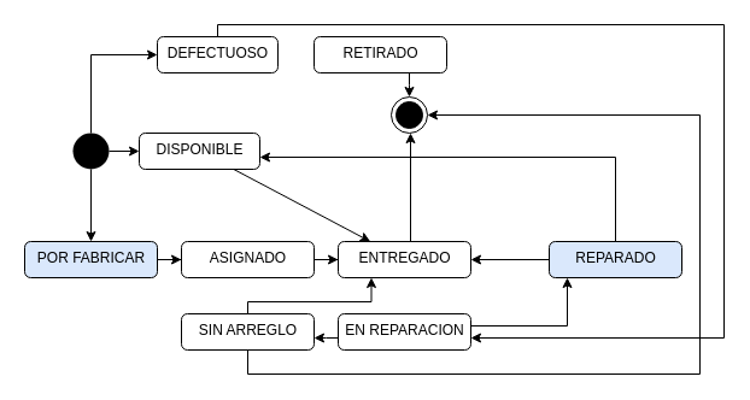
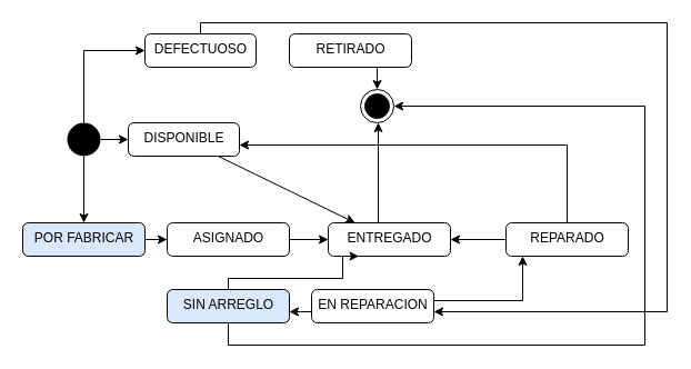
  <mxCell id="0" />
  <mxCell id="1" parent="0" />
  <mxCell id="2" style="edgeStyle=orthogonalEdgeStyle;rounded=0;orthogonalLoop=1;jettySize=auto;html=1;entryX=0.5;entryY=0;entryDx=0;entryDy=0;" parent="1" source="5" target="7" edge="1"><mxGeometry relative="1" as="geometry" /></mxCell>
  <mxCell id="3" style="edgeStyle=orthogonalEdgeStyle;rounded=0;orthogonalLoop=1;jettySize=auto;html=1;" edge="1" parent="1" source="5" target="22"><mxGeometry relative="1" as="geometry" /></mxCell>
  <mxCell id="4" style="edgeStyle=orthogonalEdgeStyle;rounded=0;orthogonalLoop=1;jettySize=auto;html=1;" edge="1" parent="1" source="5" target="24"><mxGeometry relative="1" as="geometry"><Array as="points"><mxPoint x="75" y="45" /></Array></mxGeometry></mxCell>
  <mxCell id="5" value="" style="ellipse;fillColor=#000000;strokeColor=none;" parent="1" vertex="1"><mxGeometry x="60" y="110" width="30" height="30" as="geometry" /></mxCell>
  <mxCell id="6" style="edgeStyle=orthogonalEdgeStyle;rounded=0;orthogonalLoop=1;jettySize=auto;html=1;" parent="1" source="7" target="9" edge="1"><mxGeometry relative="1" as="geometry" /></mxCell>
  <mxCell id="7" value="POR FABRICAR" style="html=1;align=center;verticalAlign=top;rounded=1;absoluteArcSize=1;arcSize=10;dashed=0;fillColor=#dae8fc;" parent="1" vertex="1"><mxGeometry x="20" y="200" width="110" height="30" as="geometry" /></mxCell>
  <mxCell id="8" style="edgeStyle=orthogonalEdgeStyle;rounded=0;orthogonalLoop=1;jettySize=auto;html=1;" parent="1" source="9" target="10" edge="1"><mxGeometry relative="1" as="geometry" /></mxCell>
  <mxCell id="9" value="ASIGNADO" style="html=1;align=center;verticalAlign=top;rounded=1;absoluteArcSize=1;arcSize=10;dashed=0;" parent="1" vertex="1"><mxGeometry x="150" y="200" width="110" height="30" as="geometry" /></mxCell>
- <mxCell id="10" value="ENTREGADO" style="html=1;align=center;verticalAlign=top;rounded=1;absoluteArcSize=1;arcSize=10;dashed=0;" parent="1" vertex="1"><mxGeometry x="280" y="200" width="110" height="30" as="geometry" /></mxCell>
+ <mxCell id="10" value="ENTREGADO" style="html=1;align=center;verticalAlign=top;rounded=1;absoluteArcSize=1;arcSize=10;dashed=0;" parent="1" vertex="1"><mxGeometry x="295" y="200" width="110" height="30" as="geometry" /></mxCell>
  <mxCell id="11" style="edgeStyle=orthogonalEdgeStyle;rounded=0;orthogonalLoop=1;jettySize=auto;html=1;" parent="1" source="13" target="16" edge="1"><mxGeometry relative="1" as="geometry"><Array as="points"><mxPoint x="470" y="270" /></Array></mxGeometry></mxCell>
  <mxCell id="12" style="edgeStyle=orthogonalEdgeStyle;rounded=0;orthogonalLoop=1;jettySize=auto;html=1;" parent="1" source="13" target="20" edge="1"><mxGeometry relative="1" as="geometry"><Array as="points"><mxPoint x="270" y="280" /><mxPoint x="270" y="280" /></Array></mxGeometry></mxCell>
  <mxCell id="13" value="EN REPARACION" style="html=1;align=center;verticalAlign=top;rounded=1;absoluteArcSize=1;arcSize=10;dashed=0;" parent="1" vertex="1"><mxGeometry x="280" y="260" width="110" height="30" as="geometry" /></mxCell>
  <mxCell id="14" style="edgeStyle=orthogonalEdgeStyle;rounded=0;orthogonalLoop=1;jettySize=auto;html=1;" parent="1" source="16" target="10" edge="1"><mxGeometry relative="1" as="geometry" /></mxCell>
  <mxCell id="15" style="edgeStyle=orthogonalEdgeStyle;rounded=0;orthogonalLoop=1;jettySize=auto;html=1;" edge="1" parent="1" source="16" target="22"><mxGeometry relative="1" as="geometry"><Array as="points"><mxPoint x="510" y="130" /></Array></mxGeometry></mxCell>
- <mxCell id="16" value="REPARADO" style="html=1;align=center;verticalAlign=top;rounded=1;absoluteArcSize=1;arcSize=10;dashed=0;fillColor=#dae8fc;" parent="1" vertex="1"><mxGeometry x="455" y="200" width="110" height="30" as="geometry" /></mxCell>
+ <mxCell id="16" value="REPARADO" style="html=1;align=center;verticalAlign=top;rounded=1;absoluteArcSize=1;arcSize=10;dashed=0;" parent="1" vertex="1"><mxGeometry x="455" y="200" width="110" height="30" as="geometry" /></mxCell>
  <mxCell id="17" style="edgeStyle=orthogonalEdgeStyle;rounded=0;orthogonalLoop=1;jettySize=auto;html=1;exitX=0.5;exitY=0;exitDx=0;exitDy=0;" parent="1" source="10" target="27" edge="1"><mxGeometry relative="1" as="geometry"><mxPoint x="340" y="110" as="targetPoint" /><Array as="points"><mxPoint x="340" y="200" /></Array></mxGeometry></mxCell>
  <mxCell id="18" style="edgeStyle=orthogonalEdgeStyle;rounded=0;orthogonalLoop=1;jettySize=auto;html=1;entryX=0.25;entryY=1;entryDx=0;entryDy=0;" edge="1" parent="1" source="20" target="10"><mxGeometry relative="1" as="geometry"><Array as="points"><mxPoint x="205" y="250" /><mxPoint x="308" y="250" /></Array></mxGeometry></mxCell>
  <mxCell id="19" style="edgeStyle=orthogonalEdgeStyle;rounded=0;orthogonalLoop=1;jettySize=auto;html=1;entryX=1;entryY=0.5;entryDx=0;entryDy=0;" edge="1" parent="1" source="20" target="27"><mxGeometry relative="1" as="geometry"><Array as="points"><mxPoint x="205" y="310" /><mxPoint x="580" y="310" /><mxPoint x="580" y="95" /></Array></mxGeometry></mxCell>
- <mxCell id="20" value="SIN ARREGLO" style="html=1;align=center;verticalAlign=top;rounded=1;absoluteArcSize=1;arcSize=10;dashed=0;" parent="1" vertex="1"><mxGeometry x="150" y="260" width="110" height="30" as="geometry" /></mxCell>
+ <mxCell id="20" value="SIN ARREGLO" style="html=1;align=center;verticalAlign=top;rounded=1;absoluteArcSize=1;arcSize=10;dashed=0;fillColor=#dae8fc;" parent="1" vertex="1"><mxGeometry x="150" y="260" width="110" height="30" as="geometry" /></mxCell>
  <mxCell id="21" style="rounded=0;orthogonalLoop=1;jettySize=auto;html=1;" parent="1" source="22" target="10" edge="1"><mxGeometry relative="1" as="geometry" /></mxCell>
  <mxCell id="22" value="DISPONIBLE" style="html=1;align=center;verticalAlign=top;rounded=1;absoluteArcSize=1;arcSize=10;dashed=0;" parent="1" vertex="1"><mxGeometry x="115" y="110" width="100" height="30" as="geometry" /></mxCell>
  <mxCell id="23" style="edgeStyle=orthogonalEdgeStyle;rounded=0;orthogonalLoop=1;jettySize=auto;html=1;" edge="1" parent="1" source="24" target="13"><mxGeometry relative="1" as="geometry"><Array as="points"><mxPoint x="180" y="20" /><mxPoint x="600" y="20" /><mxPoint x="600" y="280" /></Array></mxGeometry></mxCell>
  <mxCell id="24" value="DEFECTUOSO" style="html=1;align=center;verticalAlign=top;rounded=1;absoluteArcSize=1;arcSize=10;dashed=0;" parent="1" vertex="1"><mxGeometry x="130" y="30" width="100" height="30" as="geometry" /></mxCell>
  <mxCell id="25" value="" style="edgeStyle=orthogonalEdgeStyle;rounded=0;orthogonalLoop=1;jettySize=auto;html=1;" parent="1" source="26" target="27" edge="1"><mxGeometry relative="1" as="geometry"><mxPoint x="495" y="370" as="targetPoint" /><Array as="points"><mxPoint x="339" y="70" /><mxPoint x="339" y="70" /></Array></mxGeometry></mxCell>
  <mxCell id="26" value="RETIRADO" style="html=1;align=center;verticalAlign=top;rounded=1;absoluteArcSize=1;arcSize=10;dashed=0;" parent="1" vertex="1"><mxGeometry x="260" y="30" width="110" height="30" as="geometry" /></mxCell>
  <mxCell id="27" value="" style="ellipse;html=1;shape=endState;fillColor=#000000;strokeColor=#000000;" parent="1" vertex="1"><mxGeometry x="324" y="80" width="30" height="30" as="geometry" /></mxCell>
